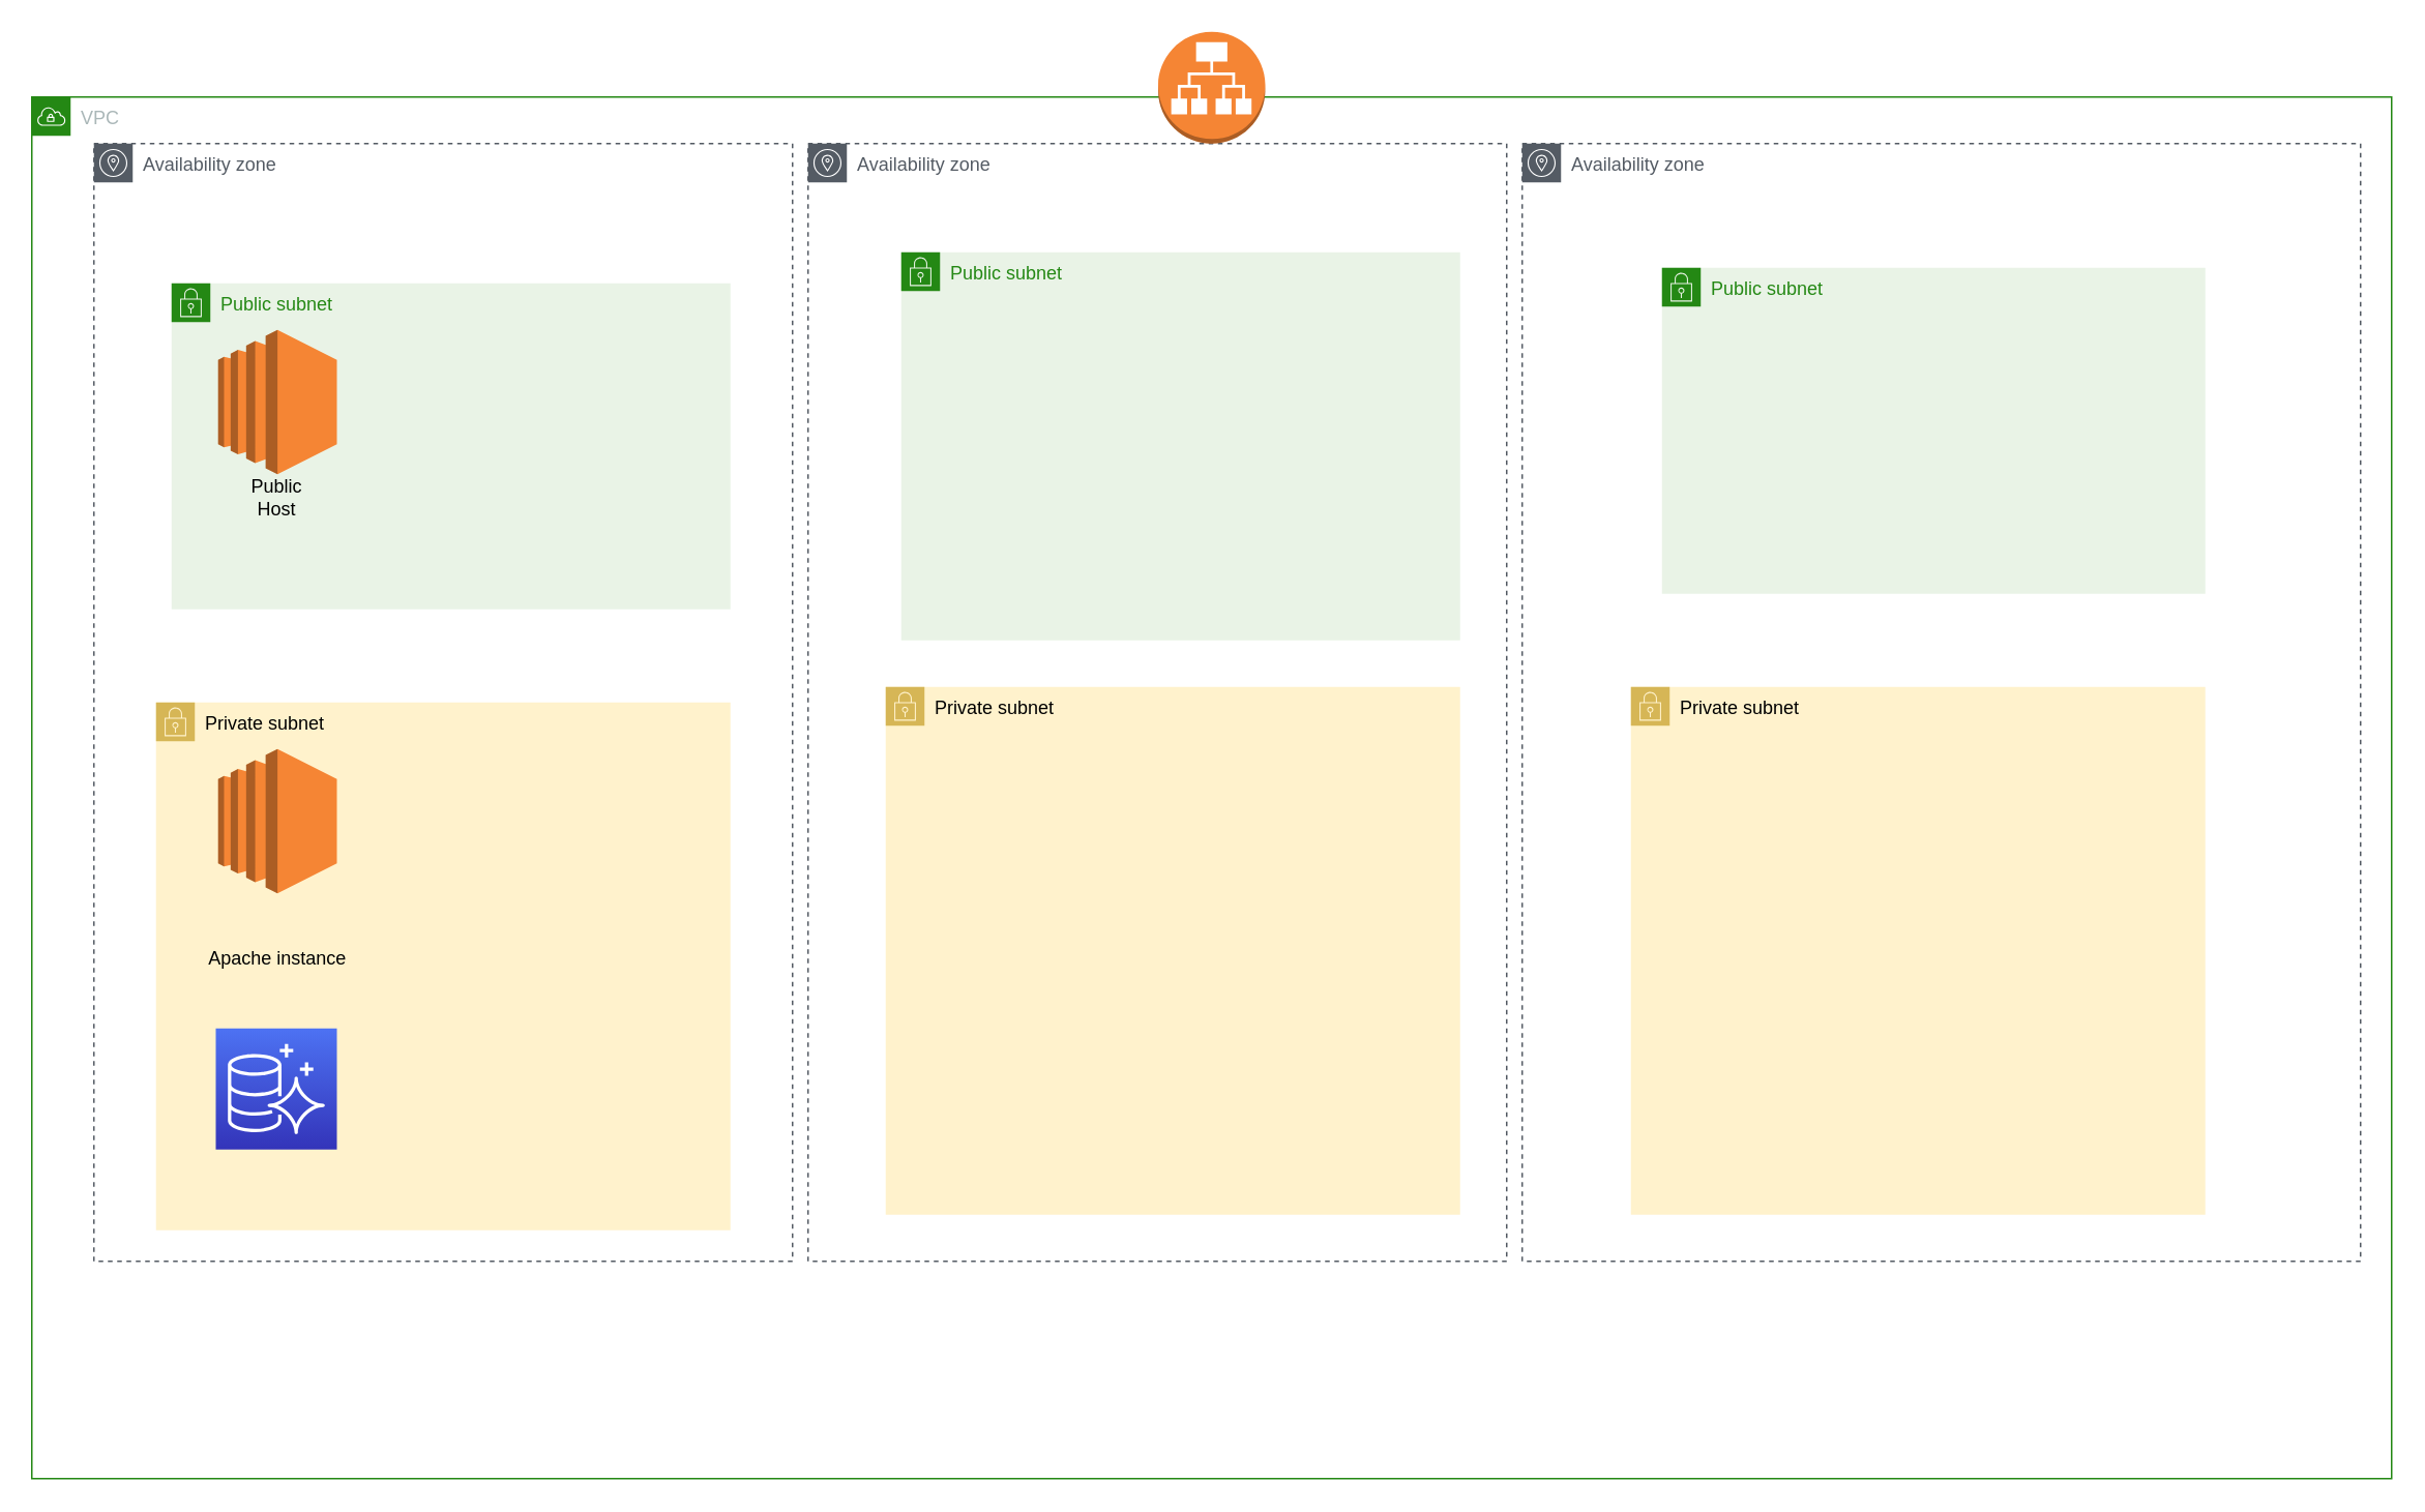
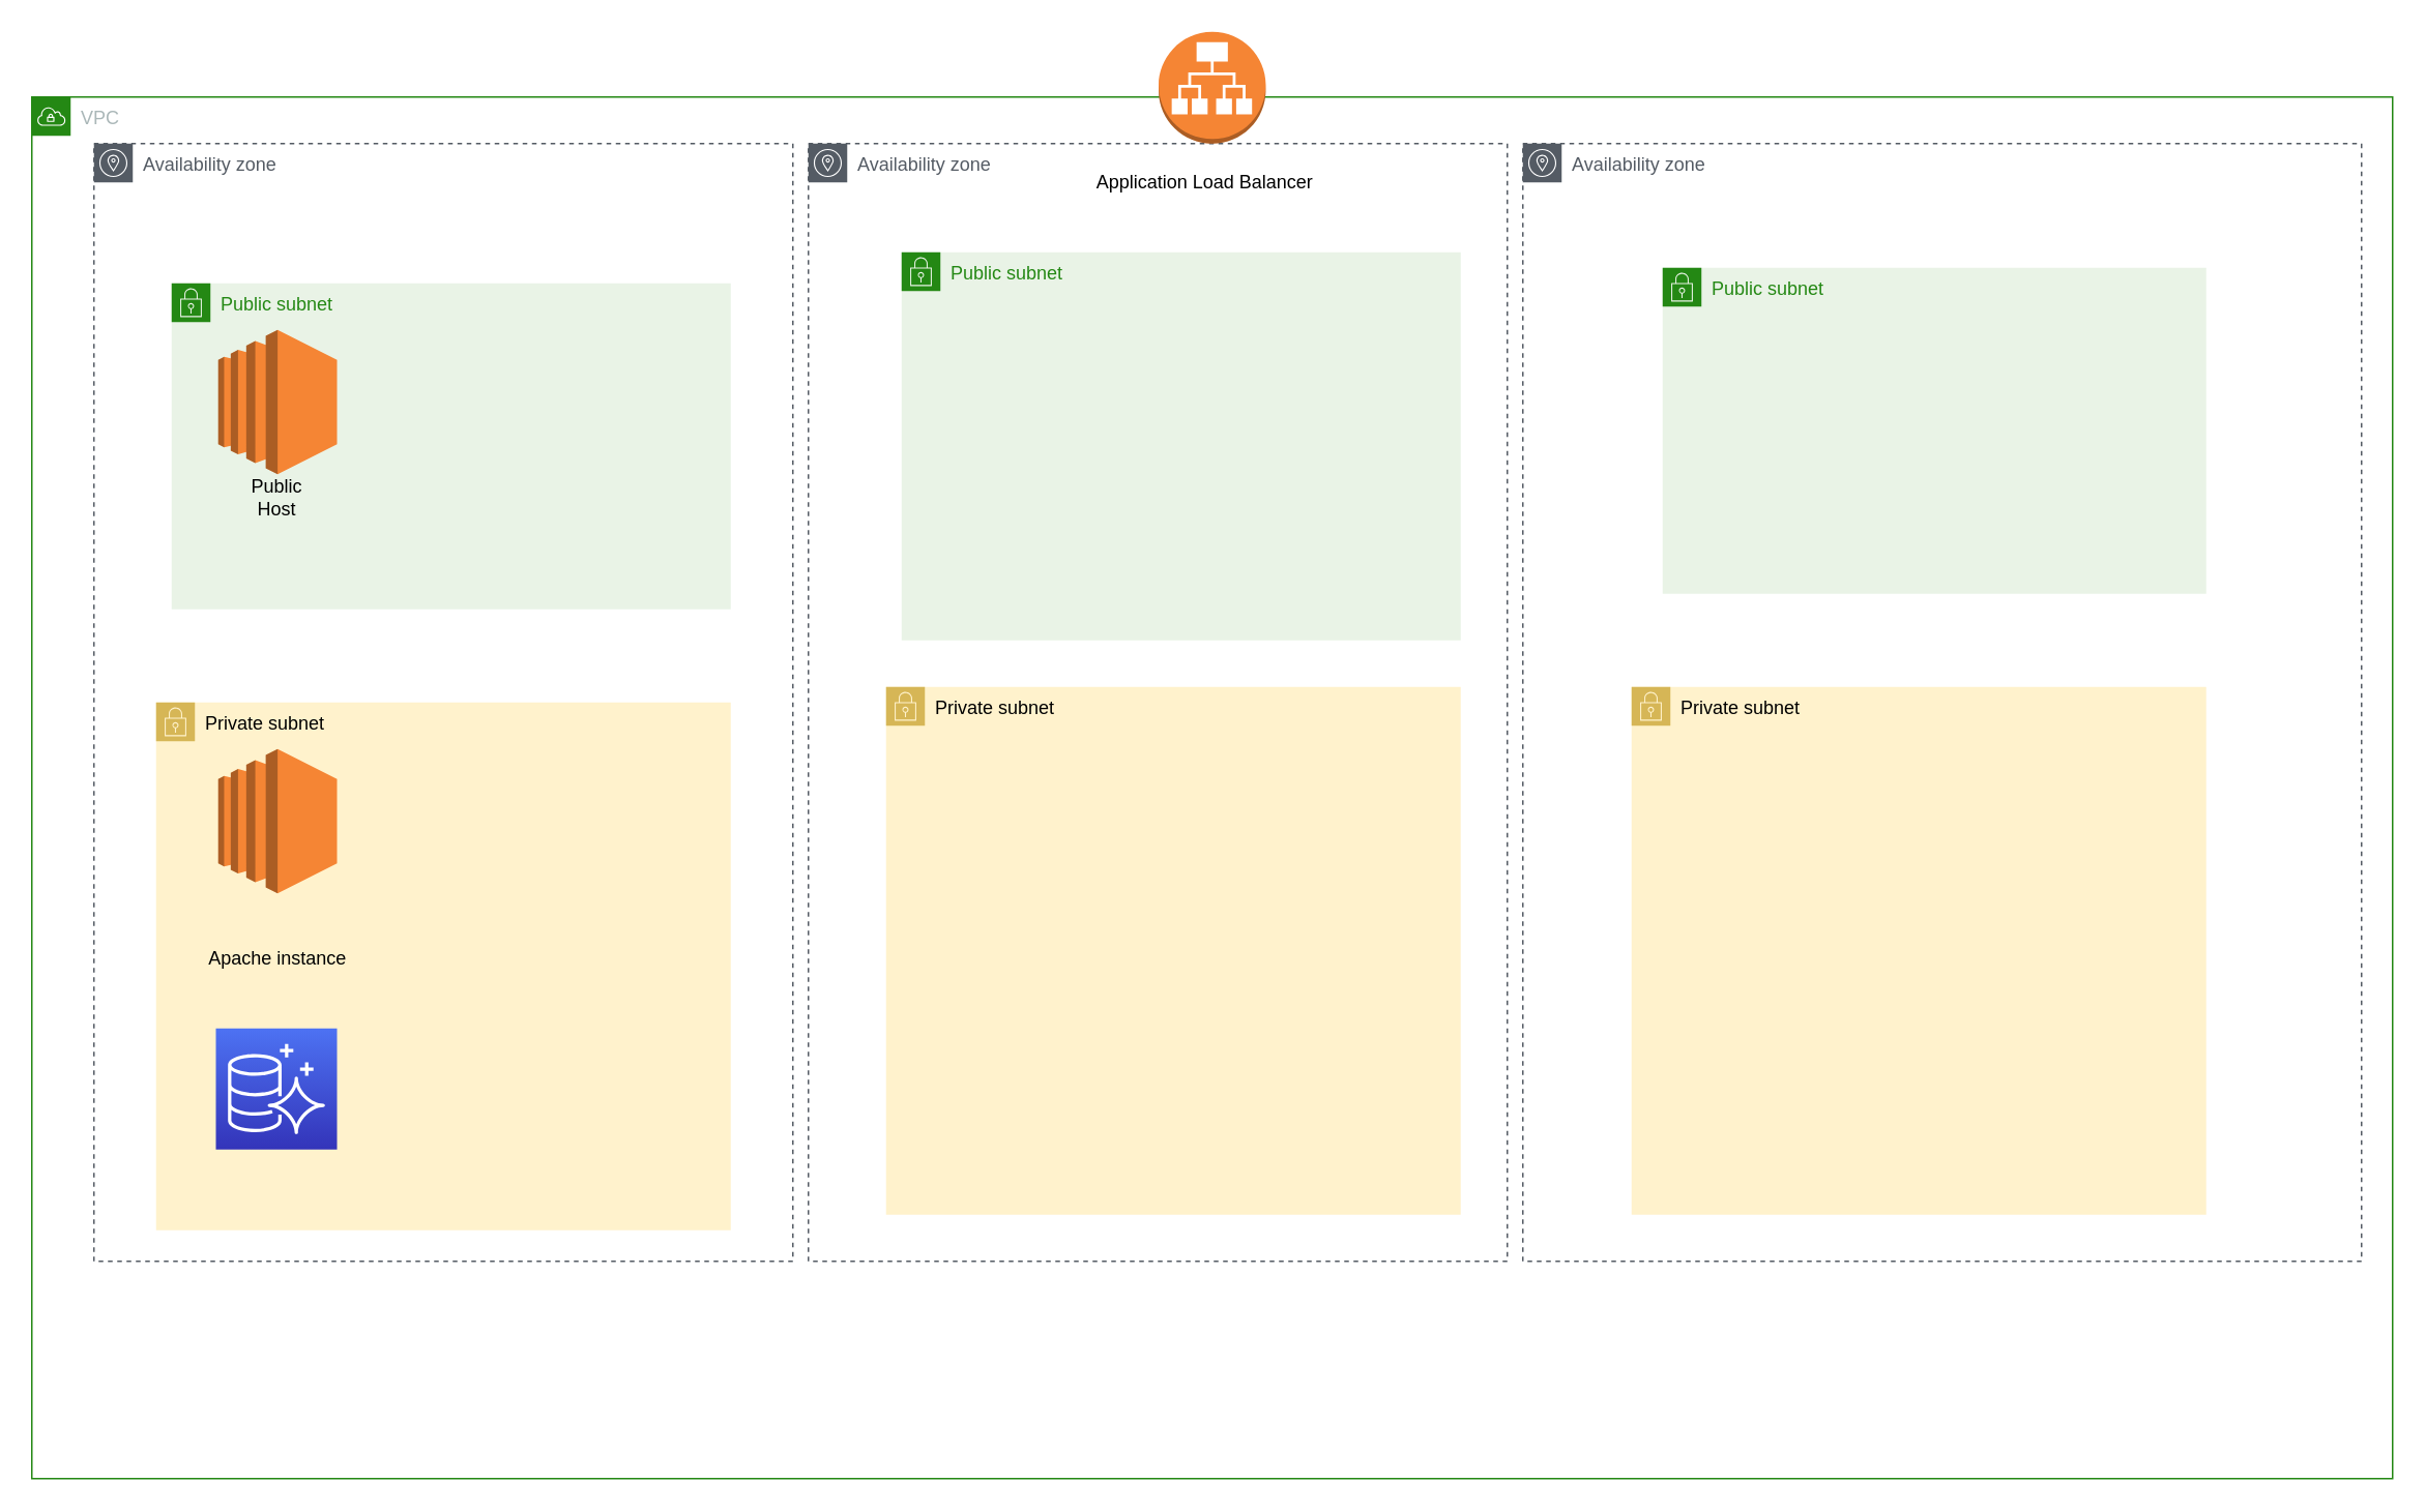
  <mxCell id="0" />
  <mxCell id="1" parent="0" />
  <mxCell id="2" value="Availability zone" style="sketch=0;outlineConnect=0;gradientColor=none;html=1;whiteSpace=wrap;fontSize=12;fontStyle=0;shape=mxgraph.aws4.group;grIcon=mxgraph.aws4.group_availability_zone;strokeColor=#545B64;fillColor=none;verticalAlign=top;align=left;spacingLeft=30;fontColor=#545B64;dashed=1;" vertex="1" parent="1"><mxGeometry x="520" y="92" width="450" height="720" as="geometry" /></mxCell>
  <mxCell id="3" value="VPC" style="points=[[0,0],[0.25,0],[0.5,0],[0.75,0],[1,0],[1,0.25],[1,0.5],[1,0.75],[1,1],[0.75,1],[0.5,1],[0.25,1],[0,1],[0,0.75],[0,0.5],[0,0.25]];outlineConnect=0;gradientColor=none;html=1;whiteSpace=wrap;fontSize=12;fontStyle=0;container=1;pointerEvents=0;collapsible=0;recursiveResize=0;shape=mxgraph.aws4.group;grIcon=mxgraph.aws4.group_vpc;strokeColor=#248814;fillColor=none;verticalAlign=top;align=left;spacingLeft=30;fontColor=#AAB7B8;dashed=0;" vertex="1" parent="1"><mxGeometry x="20" width="1520" height="890" as="geometry" y="62" /></mxCell>
  <mxCell id="4" value="Availability zone" style="sketch=0;outlineConnect=0;gradientColor=none;html=1;whiteSpace=wrap;fontSize=12;fontStyle=0;shape=mxgraph.aws4.group;grIcon=mxgraph.aws4.group_availability_zone;strokeColor=#545B64;fillColor=none;verticalAlign=top;align=left;spacingLeft=30;fontColor=#545B64;dashed=1;" vertex="1" parent="3"><mxGeometry x="40" y="30" width="450" height="720" as="geometry" /></mxCell>
  <mxCell id="5" value="Public subnet" style="points=[[0,0],[0.25,0],[0.5,0],[0.75,0],[1,0],[1,0.25],[1,0.5],[1,0.75],[1,1],[0.75,1],[0.5,1],[0.25,1],[0,1],[0,0.75],[0,0.5],[0,0.25]];outlineConnect=0;gradientColor=none;html=1;whiteSpace=wrap;fontSize=12;fontStyle=0;container=1;pointerEvents=0;collapsible=0;recursiveResize=0;shape=mxgraph.aws4.group;grIcon=mxgraph.aws4.group_security_group;grStroke=0;strokeColor=#248814;fillColor=#E9F3E6;verticalAlign=top;align=left;spacingLeft=30;fontColor=#248814;dashed=0;" vertex="1" parent="3"><mxGeometry x="90" y="120" width="360" height="210" as="geometry" /></mxCell>
  <mxCell id="6" value="Private subnet" style="points=[[0,0],[0.25,0],[0.5,0],[0.75,0],[1,0],[1,0.25],[1,0.5],[1,0.75],[1,1],[0.75,1],[0.5,1],[0.25,1],[0,1],[0,0.75],[0,0.5],[0,0.25]];outlineConnect=0;html=1;whiteSpace=wrap;fontSize=12;fontStyle=0;container=1;pointerEvents=0;collapsible=0;recursiveResize=0;shape=mxgraph.aws4.group;grIcon=mxgraph.aws4.group_security_group;grStroke=0;verticalAlign=top;align=left;spacingLeft=30;dashed=0;fillColor=#fff2cc;strokeColor=#d6b656;" vertex="1" parent="3"><mxGeometry x="80" y="390" width="370" height="340" as="geometry" /></mxCell>
  <mxCell id="7" value="" style="outlineConnect=0;dashed=0;verticalLabelPosition=bottom;verticalAlign=top;align=center;html=1;shape=mxgraph.aws3.ec2;fillColor=#F58534;gradientColor=none;" vertex="1" parent="6"><mxGeometry x="40" y="30" width="76.5" height="93" as="geometry" /></mxCell>
  <mxCell id="8" value="Private subnet" style="points=[[0,0],[0.25,0],[0.5,0],[0.75,0],[1,0],[1,0.25],[1,0.5],[1,0.75],[1,1],[0.75,1],[0.5,1],[0.25,1],[0,1],[0,0.75],[0,0.5],[0,0.25]];outlineConnect=0;html=1;whiteSpace=wrap;fontSize=12;fontStyle=0;container=1;pointerEvents=0;collapsible=0;recursiveResize=0;shape=mxgraph.aws4.group;grIcon=mxgraph.aws4.group_security_group;grStroke=0;verticalAlign=top;align=left;spacingLeft=30;dashed=0;fillColor=#fff2cc;strokeColor=#d6b656;" vertex="1" parent="3"><mxGeometry x="550" y="380" width="370" height="340" as="geometry" /></mxCell>
  <mxCell id="9" value="Availability zone" style="sketch=0;outlineConnect=0;gradientColor=none;html=1;whiteSpace=wrap;fontSize=12;fontStyle=0;shape=mxgraph.aws4.group;grIcon=mxgraph.aws4.group_availability_zone;strokeColor=#545B64;fillColor=none;verticalAlign=top;align=left;spacingLeft=30;fontColor=#545B64;dashed=1;" vertex="1" parent="3"><mxGeometry x="960" y="30" width="540" height="720" as="geometry" /></mxCell>
  <mxCell id="10" value="Public subnet" style="points=[[0,0],[0.25,0],[0.5,0],[0.75,0],[1,0],[1,0.25],[1,0.5],[1,0.75],[1,1],[0.75,1],[0.5,1],[0.25,1],[0,1],[0,0.75],[0,0.5],[0,0.25]];outlineConnect=0;gradientColor=none;html=1;whiteSpace=wrap;fontSize=12;fontStyle=0;container=1;pointerEvents=0;collapsible=0;recursiveResize=0;shape=mxgraph.aws4.group;grIcon=mxgraph.aws4.group_security_group;grStroke=0;strokeColor=#248814;fillColor=#E9F3E6;verticalAlign=top;align=left;spacingLeft=30;fontColor=#248814;dashed=0;" vertex="1" parent="3"><mxGeometry x="1050" y="110" width="350" height="210" as="geometry" /></mxCell>
  <mxCell id="11" value="Private subnet" style="points=[[0,0],[0.25,0],[0.5,0],[0.75,0],[1,0],[1,0.25],[1,0.5],[1,0.75],[1,1],[0.75,1],[0.5,1],[0.25,1],[0,1],[0,0.75],[0,0.5],[0,0.25]];outlineConnect=0;html=1;whiteSpace=wrap;fontSize=12;fontStyle=0;container=1;pointerEvents=0;collapsible=0;recursiveResize=0;shape=mxgraph.aws4.group;grIcon=mxgraph.aws4.group_security_group;grStroke=0;verticalAlign=top;align=left;spacingLeft=30;dashed=0;fillColor=#fff2cc;strokeColor=#d6b656;" vertex="1" parent="3"><mxGeometry x="1030" y="380" width="370" height="340" as="geometry" /></mxCell>
  <mxCell id="12" value="" style="outlineConnect=0;dashed=0;verticalLabelPosition=bottom;verticalAlign=top;align=center;html=1;shape=mxgraph.aws3.ec2;fillColor=#F58534;gradientColor=none;" vertex="1" parent="3"><mxGeometry x="120" y="150" width="76.5" height="93" as="geometry" /></mxCell>
  <mxCell id="13" value="Public Host" style="text;html=1;strokeColor=none;fillColor=none;align=center;verticalAlign=middle;whiteSpace=wrap;rounded=0;" vertex="1" parent="3"><mxGeometry x="128.25" y="243" width="60" height="30" as="geometry" /></mxCell>
  <mxCell id="14" value="Apache instance" style="text;html=1;align=center;verticalAlign=middle;resizable=0;points=[];autosize=1;strokeColor=none;fillColor=none;" vertex="1" parent="3"><mxGeometry x="103.25" y="540" width="110" height="30" as="geometry" /></mxCell>
  <mxCell id="15" value="" style="sketch=0;points=[[0,0,0],[0.25,0,0],[0.5,0,0],[0.75,0,0],[1,0,0],[0,1,0],[0.25,1,0],[0.5,1,0],[0.75,1,0],[1,1,0],[0,0.25,0],[0,0.5,0],[0,0.75,0],[1,0.25,0],[1,0.5,0],[1,0.75,0]];outlineConnect=0;fontColor=#232F3E;gradientColor=#4D72F3;gradientDirection=north;fillColor=#3334B9;strokeColor=#ffffff;dashed=0;verticalLabelPosition=bottom;verticalAlign=top;align=center;html=1;fontSize=12;fontStyle=0;aspect=fixed;shape=mxgraph.aws4.resourceIcon;resIcon=mxgraph.aws4.aurora;" vertex="1" parent="3"><mxGeometry x="118.5" y="600" width="78" height="78" as="geometry" /></mxCell>
  <mxCell id="16" value="Public subnet" style="points=[[0,0],[0.25,0],[0.5,0],[0.75,0],[1,0],[1,0.25],[1,0.5],[1,0.75],[1,1],[0.75,1],[0.5,1],[0.25,1],[0,1],[0,0.75],[0,0.5],[0,0.25]];outlineConnect=0;gradientColor=none;html=1;whiteSpace=wrap;fontSize=12;fontStyle=0;container=1;pointerEvents=0;collapsible=0;recursiveResize=0;shape=mxgraph.aws4.group;grIcon=mxgraph.aws4.group_security_group;grStroke=0;strokeColor=#248814;fillColor=#E9F3E6;verticalAlign=top;align=left;spacingLeft=30;fontColor=#248814;dashed=0;" vertex="1" parent="1"><mxGeometry x="580" y="162" width="360" height="250" as="geometry" /></mxCell>
  <mxCell id="17" value="" style="outlineConnect=0;dashed=0;verticalLabelPosition=bottom;verticalAlign=top;align=center;html=1;shape=mxgraph.aws3.application_load_balancer;fillColor=#F58534;gradientColor=none;" vertex="1" parent="1"><mxGeometry x="745.5" y="20" width="69" height="72" as="geometry" /></mxCell>
+ <mxCell id="18" value="Application Load Balancer" style="text;html=1;align=center;verticalAlign=middle;resizable=0;points=[];autosize=1;strokeColor=none;fillColor=none;" vertex="1" parent="1"><mxGeometry x="695" y="102" width="160" height="30" as="geometry" /></mxCell>
